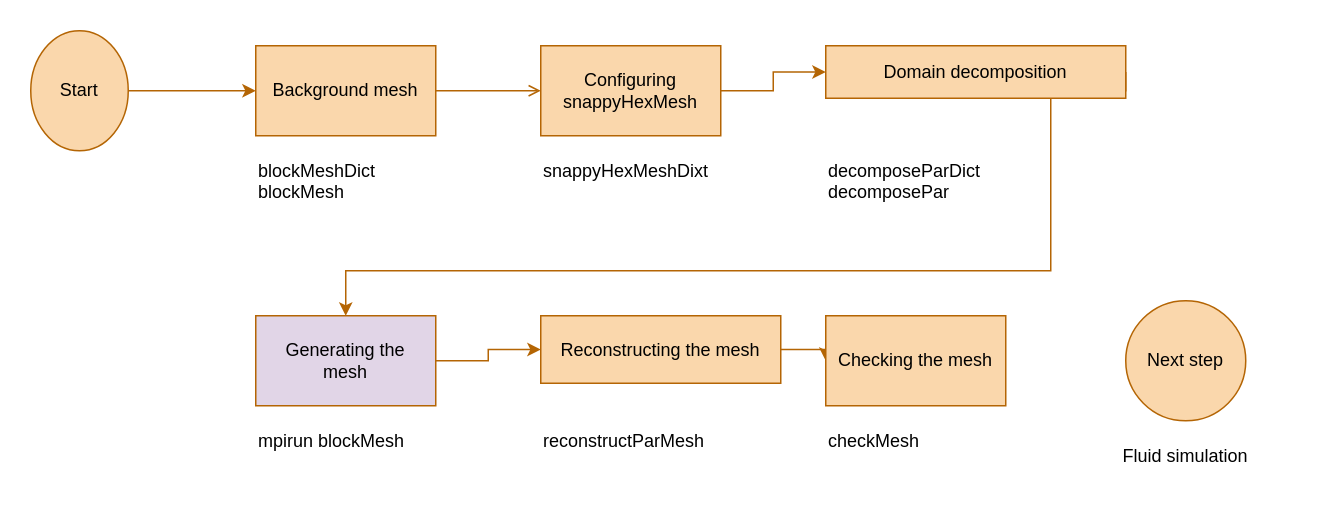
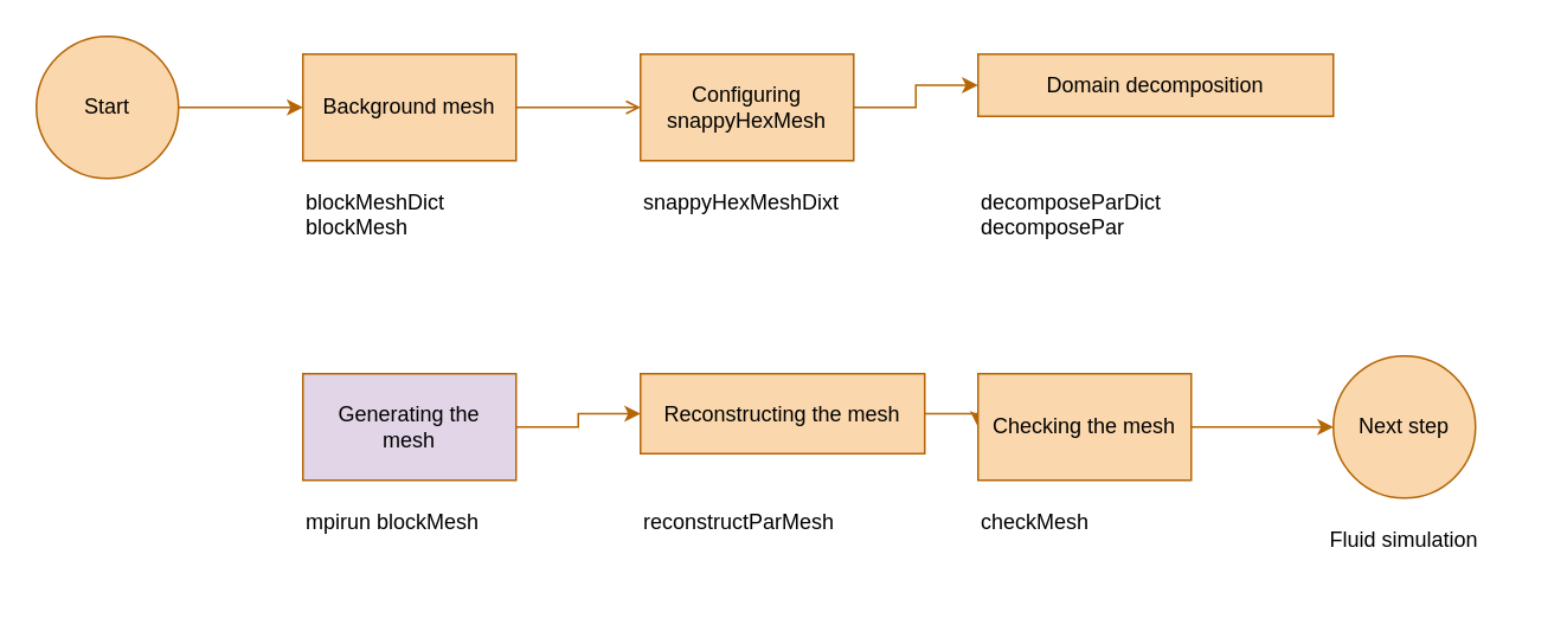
  <mxCell id="0" />
  <mxCell id="1" parent="0" />
  <mxCell id="2" style="edgeStyle=orthogonalEdgeStyle;rounded=0;orthogonalLoop=1;jettySize=auto;html=1;exitX=1;exitY=0.5;exitDx=0;exitDy=0;entryX=0;entryY=0.5;entryDx=0;entryDy=0;fillColor=#fad7ac;strokeColor=#b46504;" edge="1" parent="1" source="3" target="5"><mxGeometry relative="1" as="geometry" /></mxCell>
- <mxCell id="3" value="Start" style="ellipse;whiteSpace=wrap;html=1;aspect=fixed;fillColor=#fad7ac;strokeColor=#b46504;" vertex="1" parent="1"><mxGeometry x="20" y="20" width="65" height="80" as="geometry" /></mxCell>
+ <mxCell id="3" value="Start" style="ellipse;whiteSpace=wrap;html=1;aspect=fixed;fillColor=#fad7ac;strokeColor=#b46504;" vertex="1" parent="1"><mxGeometry x="20" y="20" width="80" height="80" as="geometry" /></mxCell>
  <mxCell id="4" style="edgeStyle=orthogonalEdgeStyle;rounded=0;orthogonalLoop=1;jettySize=auto;html=1;exitX=1;exitY=0.5;exitDx=0;exitDy=0;entryX=0;entryY=0.5;entryDx=0;entryDy=0;fillColor=#fad7ac;strokeColor=#b46504;endArrow=open;" edge="1" parent="1" source="5" target="7"><mxGeometry relative="1" as="geometry" /></mxCell>
  <mxCell id="5" value="Background mesh" style="rounded=0;whiteSpace=wrap;html=1;fillColor=#fad7ac;strokeColor=#b46504;" vertex="1" parent="1"><mxGeometry x="170" y="30" width="120" height="60" as="geometry" /></mxCell>
  <mxCell id="6" style="edgeStyle=orthogonalEdgeStyle;rounded=0;orthogonalLoop=1;jettySize=auto;html=1;exitX=1;exitY=0.5;exitDx=0;exitDy=0;entryX=0;entryY=0.5;entryDx=0;entryDy=0;fillColor=#fad7ac;strokeColor=#b46504;" edge="1" parent="1" source="7" target="9"><mxGeometry relative="1" as="geometry" /></mxCell>
  <mxCell id="7" value="Configuring&lt;br&gt;snappyHexMesh" style="rounded=0;whiteSpace=wrap;html=1;fillColor=#fad7ac;strokeColor=#b46504;" vertex="1" parent="1"><mxGeometry x="360" y="30" width="120" height="60" as="geometry" /></mxCell>
- <mxCell id="8" style="edgeStyle=orthogonalEdgeStyle;rounded=0;orthogonalLoop=1;jettySize=auto;html=1;exitX=1;exitY=0.5;exitDx=0;exitDy=0;entryX=0.5;entryY=0;entryDx=0;entryDy=0;fillColor=#fad7ac;strokeColor=#b46504;" edge="1" parent="1" source="9" target="11"><mxGeometry relative="1" as="geometry"><Array as="points"><mxPoint x="700" y="60" /><mxPoint x="700" y="180" /><mxPoint x="230" y="180" /></Array></mxGeometry></mxCell>
  <mxCell id="9" value="Domain decomposition" style="rounded=0;whiteSpace=wrap;html=1;fillColor=#fad7ac;strokeColor=#b46504;" vertex="1" parent="1"><mxGeometry x="550" y="30" width="200" height="35" as="geometry" /></mxCell>
  <mxCell id="10" style="edgeStyle=orthogonalEdgeStyle;rounded=0;orthogonalLoop=1;jettySize=auto;html=1;exitX=1;exitY=0.5;exitDx=0;exitDy=0;entryX=0;entryY=0.5;entryDx=0;entryDy=0;fillColor=#fad7ac;strokeColor=#b46504;" edge="1" parent="1" source="11" target="13"><mxGeometry relative="1" as="geometry" /></mxCell>
  <mxCell id="11" value="Generating the&lt;br&gt;&lt;div&gt;mesh&lt;/div&gt;" style="rounded=0;whiteSpace=wrap;html=1;fillColor=#e1d5e7;strokeColor=#b46504;" vertex="1" parent="1"><mxGeometry x="170" y="210" width="120" height="60" as="geometry" /></mxCell>
  <mxCell id="12" style="edgeStyle=orthogonalEdgeStyle;rounded=0;orthogonalLoop=1;jettySize=auto;html=1;exitX=1;exitY=0.5;exitDx=0;exitDy=0;entryX=0;entryY=0.5;entryDx=0;entryDy=0;fillColor=#fad7ac;strokeColor=#b46504;" edge="1" parent="1" source="13" target="15"><mxGeometry relative="1" as="geometry" /></mxCell>
  <mxCell id="13" value="Reconstructing the mesh" style="rounded=0;whiteSpace=wrap;html=1;fillColor=#fad7ac;strokeColor=#b46504;" vertex="1" parent="1"><mxGeometry x="360" y="210" width="160" height="45" as="geometry" /></mxCell>
+ <mxCell id="14" style="edgeStyle=orthogonalEdgeStyle;rounded=0;orthogonalLoop=1;jettySize=auto;html=1;exitX=1;exitY=0.5;exitDx=0;exitDy=0;entryX=0;entryY=0.5;entryDx=0;entryDy=0;fillColor=#fad7ac;strokeColor=#b46504;" edge="1" parent="1" source="15" target="16"><mxGeometry relative="1" as="geometry" /></mxCell>
  <mxCell id="15" value="Checking the mesh" style="rounded=0;whiteSpace=wrap;html=1;fillColor=#fad7ac;strokeColor=#b46504;" vertex="1" parent="1"><mxGeometry x="550" y="210" width="120" height="60" as="geometry" /></mxCell>
  <mxCell id="16" value="Next step" style="ellipse;whiteSpace=wrap;html=1;aspect=fixed;fillColor=#fad7ac;strokeColor=#b46504;" vertex="1" parent="1"><mxGeometry x="750" y="200" width="80" height="80" as="geometry" /></mxCell>
  <mxCell id="17" value="blockMeshDict&lt;br&gt;blockMesh" style="text;html=1;align=left;verticalAlign=top;whiteSpace=wrap;rounded=0;" vertex="1" parent="1"><mxGeometry x="170" y="100" width="100" height="40" as="geometry" /></mxCell>
  <mxCell id="18" value="snappyHexMeshDixt" style="text;html=1;align=left;verticalAlign=top;whiteSpace=wrap;rounded=0;" vertex="1" parent="1"><mxGeometry x="360" y="100" width="120" height="40" as="geometry" /></mxCell>
  <mxCell id="19" value="decomposeParDict&lt;br&gt;decomposePar" style="text;html=1;align=left;verticalAlign=top;whiteSpace=wrap;rounded=0;" vertex="1" parent="1"><mxGeometry x="550" y="100" width="120" height="40" as="geometry" /></mxCell>
  <mxCell id="20" value="mpirun blockMesh" style="text;html=1;align=left;verticalAlign=top;whiteSpace=wrap;rounded=0;" vertex="1" parent="1"><mxGeometry x="170" y="280" width="140" height="40" as="geometry" /></mxCell>
  <mxCell id="21" value="reconstructParMesh" style="text;html=1;align=left;verticalAlign=top;whiteSpace=wrap;rounded=0;" vertex="1" parent="1"><mxGeometry x="360" y="280" width="140" height="40" as="geometry" /></mxCell>
  <mxCell id="22" value="checkMesh" style="text;html=1;align=left;verticalAlign=top;whiteSpace=wrap;rounded=0;" vertex="1" parent="1"><mxGeometry x="550" y="280" width="140" height="40" as="geometry" /></mxCell>
  <mxCell id="23" value="Fluid simulation" style="text;html=1;align=center;verticalAlign=top;whiteSpace=wrap;rounded=0;" vertex="1" parent="1"><mxGeometry x="720" y="290" width="140" height="40" as="geometry" /></mxCell>
